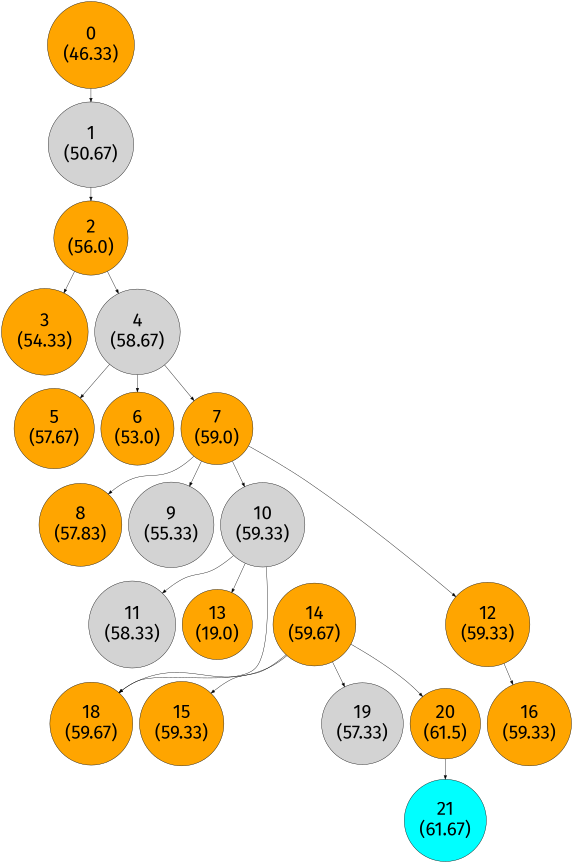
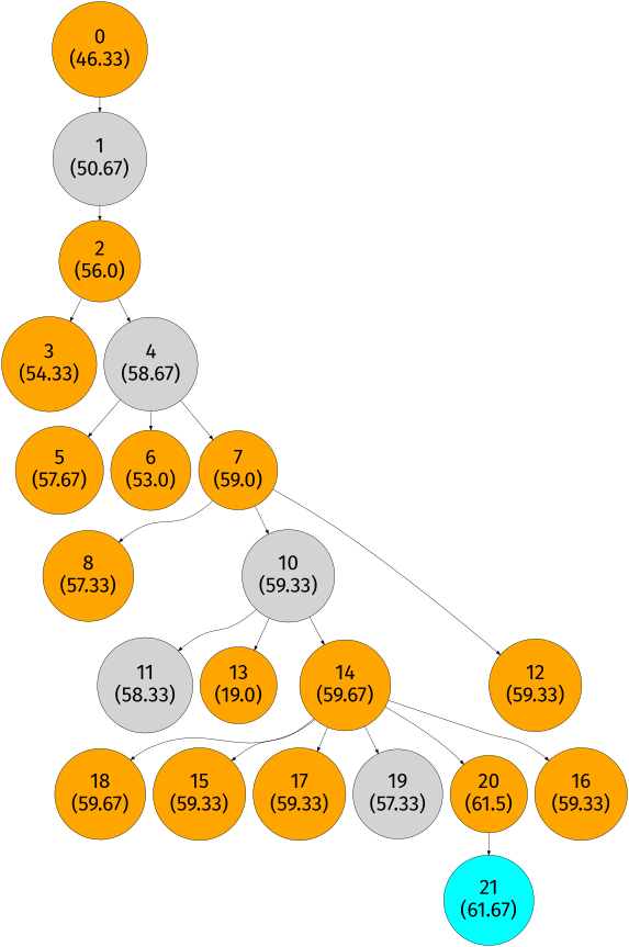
  digraph {
    fontname="Fira Sans"
    node [fillcolor=orange fontcolor=black fontname="Fira Sans" fontsize=50 shape=circle style=filled]
    edge [fontname="Fira Sans"]
    n1 [label="0\n(46.33)"]
    n2 [label="1\n(50.67)" fillcolor="" fontcolor=""]
    n3 [label="2\n(56.0)"]
    n4 [label="3\n(54.33)"]
    n5 [label="4\n(58.67)" fillcolor="" fontcolor=""]
    n6 [label="5\n(57.67)"]
    n7 [label="6\n(53.0)" fontcolor=""]
    n8 [label="7\n(59.0)" fontcolor=""]
-   n9 [label="8\n(57.83)"]
-   n10 [label="9\n(55.33)" fillcolor="" fontcolor=""]
+   n9 [label="8\n(57.33)"]
    n11 [label="10\n(59.33)" fillcolor="" fontcolor=""]
    n12 [label="12\n(59.33)"]
    n13 [label="11\n(58.33)" fillcolor="" fontcolor=""]
    n14 [label="13\n(19.0)"]
    n15 [label="14\n(59.67)"]
    n16 [label="15\n(59.33)"]
    n17 [label="16\n(59.33)"]
+   n18 [label="17\n(59.33)"]
    n19 [label="18\n(59.67)"]
    n20 [label="19\n(57.33)" fillcolor="" fontcolor=""]
    n21 [label="20\n(61.5)"]
    n22 [fillcolor=cyan label="21\n(61.67)"]
    n1 -> n2
    n2 -> n3
    n3 -> n4
    n3 -> n5
    n5 -> n6
    n5 -> n7
    n5 -> n8
    n8 -> n9
-   n8 -> n10
    n8 -> n11
    n8 -> n12
    n11 -> n13
    n11 -> n14
-   n11 -> n19
+   n11 -> n15
    n15 -> n16
-   n12 -> n17
+   n15 -> n17
+   n15 -> n18
    n15 -> n19
    n15 -> n20
    n15 -> n21
    n21 -> n22
  }
